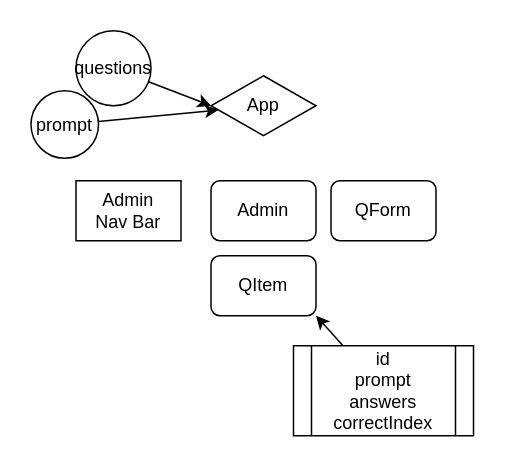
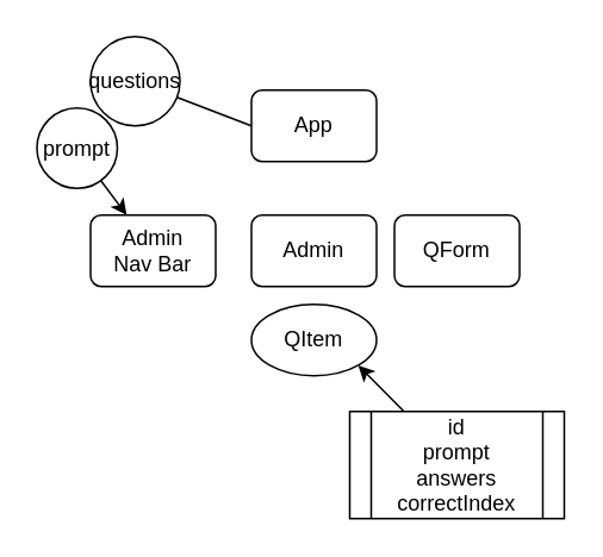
  <mxCell id="0" />
  <mxCell id="1" parent="0" />
- <mxCell id="2" value="App" style="rhombus;whiteSpace=wrap;html=1;" vertex="1" parent="1"><mxGeometry x="140" y="50" width="70" height="40" as="geometry" /></mxCell>
- <mxCell id="3" value="Admin&lt;br&gt;Nav Bar" style="whiteSpace=wrap;html=1;rounded=0;" vertex="1" parent="1"><mxGeometry x="50" y="120" width="70" height="40" as="geometry" /></mxCell>
- <mxCell id="4" value="QItem" style="rounded=1;whiteSpace=wrap;html=1;" vertex="1" parent="1"><mxGeometry x="140" y="170" width="70" height="40" as="geometry" /></mxCell>
+ <mxCell id="2" value="App" style="rounded=1;whiteSpace=wrap;html=1;" vertex="1" parent="1"><mxGeometry x="140" y="50" width="70" height="40" as="geometry" /></mxCell>
+ <mxCell id="3" value="Admin&lt;br&gt;Nav Bar" style="rounded=1;whiteSpace=wrap;html=1;" vertex="1" parent="1"><mxGeometry x="50" y="120" width="70" height="40" as="geometry" /></mxCell>
+ <mxCell id="4" value="QItem" style="ellipse;whiteSpace=wrap;html=1;" vertex="1" parent="1"><mxGeometry x="140" y="170" width="70" height="40" as="geometry" /></mxCell>
  <mxCell id="5" value="Admin" style="rounded=1;whiteSpace=wrap;html=1;" vertex="1" parent="1"><mxGeometry x="140" y="120" width="70" height="40" as="geometry" /></mxCell>
  <mxCell id="6" value="QForm" style="rounded=1;whiteSpace=wrap;html=1;" vertex="1" parent="1"><mxGeometry x="220" y="120" width="70" height="40" as="geometry" /></mxCell>
- <mxCell id="7" style="edgeStyle=none;html=1;entryX=0;entryY=0.5;entryDx=0;entryDy=0;" edge="1" parent="1" source="8" target="2"><mxGeometry relative="1" as="geometry" /></mxCell>
+ <mxCell id="7" style="edgeStyle=none;html=1;entryX=0;entryY=0.5;entryDx=0;entryDy=0;endArrow=none;" edge="1" parent="1" source="8" target="2"><mxGeometry relative="1" as="geometry" /></mxCell>
  <mxCell id="8" value="questions" style="ellipse;whiteSpace=wrap;html=1;aspect=fixed;" vertex="1" parent="1"><mxGeometry x="50" width="50" height="50" as="geometry" y="20" /></mxCell>
- <mxCell id="9" style="edgeStyle=none;html=1;" edge="1" parent="1" source="10" target="2"><mxGeometry relative="1" as="geometry" /></mxCell>
+ <mxCell id="9" style="edgeStyle=none;html=1;" edge="1" parent="1" source="10" target="3"><mxGeometry relative="1" as="geometry" /></mxCell>
  <mxCell id="10" value="prompt" style="ellipse;whiteSpace=wrap;html=1;aspect=fixed;" vertex="1" parent="1"><mxGeometry x="20" y="60" width="45" height="45" as="geometry" /></mxCell>
  <mxCell id="11" style="edgeStyle=none;html=1;entryX=1;entryY=1;entryDx=0;entryDy=0;" edge="1" parent="1" source="12" target="4"><mxGeometry relative="1" as="geometry" /></mxCell>
  <mxCell id="12" value="id&lt;br&gt;prompt&lt;br&gt;answers&lt;br&gt;correctIndex" style="shape=process;whiteSpace=wrap;html=1;backgroundOutline=1;" vertex="1" parent="1"><mxGeometry x="195" y="230" width="120" height="60" as="geometry" /></mxCell>
